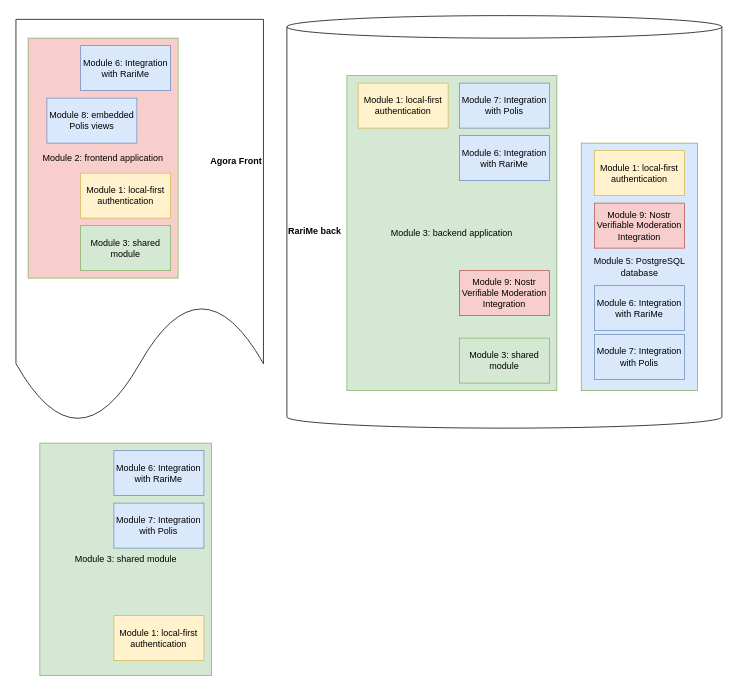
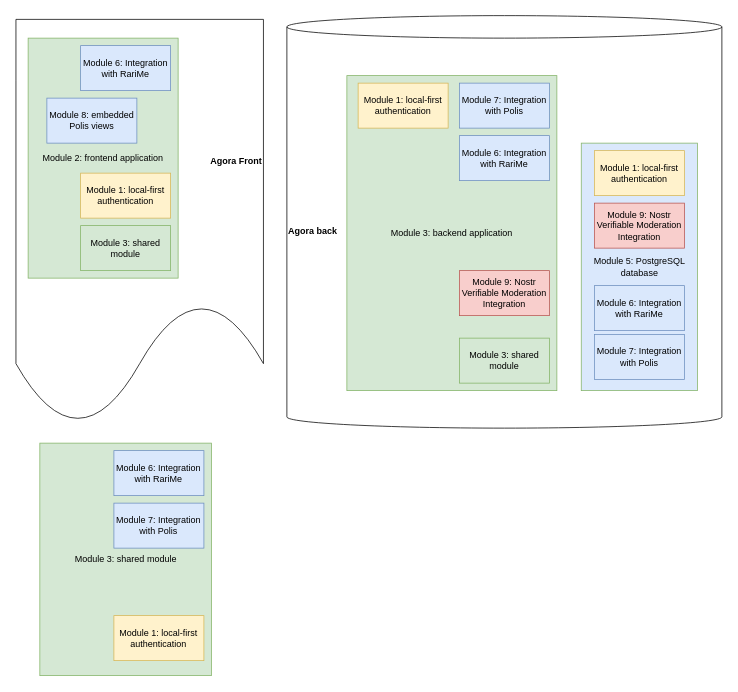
  <mxCell id="0" />
  <mxCell id="1" parent="0" />
  <mxCell id="2" value="&lt;div style=&quot;&quot;&gt;&lt;span style=&quot;background-color: initial;&quot;&gt;Agora Front&lt;/span&gt;&lt;/div&gt;" style="shape=document;whiteSpace=wrap;html=1;boundedLbl=1;fontStyle=1;align=right;" vertex="1" parent="1"><mxGeometry x="20.75" y="25" width="330" height="540" as="geometry" /></mxCell>
- <mxCell id="3" value="&lt;b&gt;RariMe back&lt;/b&gt;" style="shape=cylinder3;whiteSpace=wrap;html=1;boundedLbl=1;backgroundOutline=1;size=15;align=left;" vertex="1" parent="1"><mxGeometry x="382" y="20" width="580" height="550" as="geometry" /></mxCell>
+ <mxCell id="3" value="&lt;b&gt;Agora back&lt;/b&gt;" style="shape=cylinder3;whiteSpace=wrap;html=1;boundedLbl=1;backgroundOutline=1;size=15;align=left;" vertex="1" parent="1"><mxGeometry x="382" y="20" width="580" height="550" as="geometry" /></mxCell>
  <mxCell id="4" value="Module 5: PostgreSQL database" style="rounded=0;whiteSpace=wrap;html=1;fillColor=#dae8fc;strokeColor=#82b366;" vertex="1" parent="1"><mxGeometry x="774.5" y="190" width="155" height="330" as="geometry" /></mxCell>
  <mxCell id="5" value="Module 3: backend application" style="rounded=0;whiteSpace=wrap;html=1;fillColor=#d5e8d4;strokeColor=#82b366;" vertex="1" parent="1"><mxGeometry x="462" y="100" width="280" height="420" as="geometry" /></mxCell>
- <mxCell id="6" value="Module 2: frontend application" style="rounded=0;whiteSpace=wrap;html=1;fillColor=#f8cecc;strokeColor=#82b366;" vertex="1" parent="1"><mxGeometry x="37" y="50" width="200" height="320" as="geometry" /></mxCell>
+ <mxCell id="6" value="Module 2: frontend application" style="rounded=0;whiteSpace=wrap;html=1;fillColor=#d5e8d4;strokeColor=#82b366;" vertex="1" parent="1"><mxGeometry x="37" y="50" width="200" height="320" as="geometry" /></mxCell>
  <mxCell id="7" value="Module 3: shared module" style="rounded=0;whiteSpace=wrap;html=1;fillColor=#d5e8d4;strokeColor=#82b366;" vertex="1" parent="1"><mxGeometry x="612" y="450" width="120" height="60" as="geometry" /></mxCell>
  <mxCell id="8" value="Module 6: Integration with RariMe" style="rounded=0;whiteSpace=wrap;html=1;fillColor=#dae8fc;strokeColor=#6c8ebf;" vertex="1" parent="1"><mxGeometry x="612" y="180" width="120" height="60" as="geometry" /></mxCell>
  <mxCell id="9" value="Module 7: Integration with Polis" style="rounded=0;whiteSpace=wrap;html=1;fillColor=#dae8fc;strokeColor=#6c8ebf;" vertex="1" parent="1"><mxGeometry x="612" y="110" width="120" height="60" as="geometry" /></mxCell>
  <mxCell id="10" value="Module 8: embedded Polis views" style="rounded=0;whiteSpace=wrap;html=1;fillColor=#dae8fc;strokeColor=#6c8ebf;" vertex="1" parent="1"><mxGeometry x="62" y="130" width="120" height="60" as="geometry" /></mxCell>
  <mxCell id="11" value="Module 9: Nostr Verifiable Moderation Integration" style="rounded=0;whiteSpace=wrap;html=1;fillColor=#f8cecc;strokeColor=#b85450;" vertex="1" parent="1"><mxGeometry x="612" y="360" width="120" height="60" as="geometry" /></mxCell>
  <mxCell id="12" value="Module 3: shared module" style="rounded=0;whiteSpace=wrap;html=1;fillColor=#d5e8d4;strokeColor=#82b366;" vertex="1" parent="1"><mxGeometry x="107" y="300" width="120" height="60" as="geometry" /></mxCell>
  <mxCell id="13" value="Module 6: Integration with RariMe" style="rounded=0;whiteSpace=wrap;html=1;fillColor=#dae8fc;strokeColor=#6c8ebf;" vertex="1" parent="1"><mxGeometry x="107" y="60" width="120" height="60" as="geometry" /></mxCell>
  <mxCell id="14" value="Module 3: shared module" style="rounded=0;whiteSpace=wrap;html=1;fillColor=#d5e8d4;strokeColor=#82b366;" vertex="1" parent="1"><mxGeometry x="52.62" y="590" width="228.75" height="310" as="geometry" /></mxCell>
  <mxCell id="15" value="Module 6: Integration with RariMe" style="rounded=0;whiteSpace=wrap;html=1;fillColor=#dae8fc;strokeColor=#6c8ebf;" vertex="1" parent="1"><mxGeometry x="151.37" y="600" width="120" height="60" as="geometry" /></mxCell>
  <mxCell id="16" value="Module 1: local-first authentication" style="rounded=0;whiteSpace=wrap;html=1;fillColor=#fff2cc;strokeColor=#d6b656;" vertex="1" parent="1"><mxGeometry x="151.37" y="820" width="120" height="60" as="geometry" /></mxCell>
  <mxCell id="17" value="Module 1: local-first authentication" style="rounded=0;whiteSpace=wrap;html=1;fillColor=#fff2cc;strokeColor=#d6b656;" vertex="1" parent="1"><mxGeometry x="107" y="230" width="120" height="60" as="geometry" /></mxCell>
  <mxCell id="18" value="Module 1: local-first authentication" style="rounded=0;whiteSpace=wrap;html=1;fillColor=#fff2cc;strokeColor=#d6b656;" vertex="1" parent="1"><mxGeometry x="792" y="200" width="120" height="60" as="geometry" /></mxCell>
  <mxCell id="19" value="Module 9: Nostr Verifiable Moderation Integration" style="rounded=0;whiteSpace=wrap;html=1;fillColor=#f8cecc;strokeColor=#b85450;" vertex="1" parent="1"><mxGeometry x="792" y="270" width="120" height="60" as="geometry" /></mxCell>
  <mxCell id="20" value="Module 1: local-first authentication" style="rounded=0;whiteSpace=wrap;html=1;fillColor=#fff2cc;strokeColor=#d6b656;" vertex="1" parent="1"><mxGeometry x="477" y="110" width="120" height="60" as="geometry" /></mxCell>
  <mxCell id="21" value="Module 7: Integration with Polis" style="rounded=0;whiteSpace=wrap;html=1;fillColor=#dae8fc;strokeColor=#6c8ebf;" vertex="1" parent="1"><mxGeometry x="792" y="445" width="120" height="60" as="geometry" /></mxCell>
  <mxCell id="22" value="Module 6: Integration with RariMe" style="rounded=0;whiteSpace=wrap;html=1;fillColor=#dae8fc;strokeColor=#6c8ebf;" vertex="1" parent="1"><mxGeometry x="792" y="380" width="120" height="60" as="geometry" /></mxCell>
  <mxCell id="23" value="Module 7: Integration with Polis" style="rounded=0;whiteSpace=wrap;html=1;fillColor=#dae8fc;strokeColor=#6c8ebf;" vertex="1" parent="1"><mxGeometry x="151.37" y="670" width="120" height="60" as="geometry" /></mxCell>
